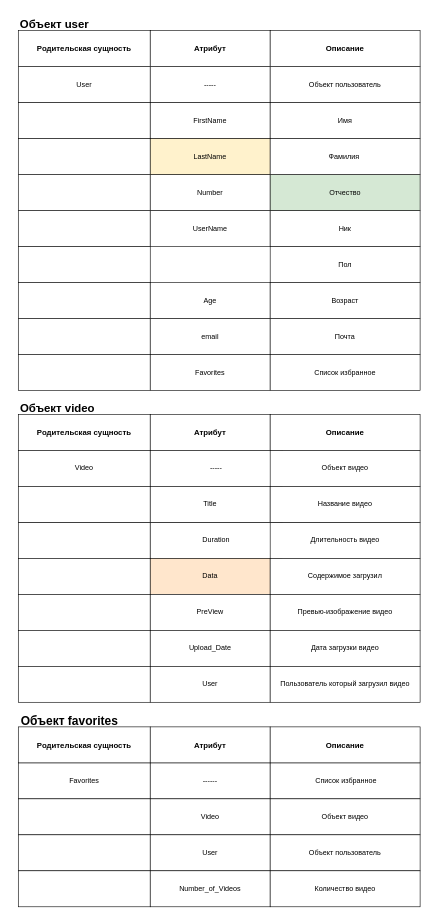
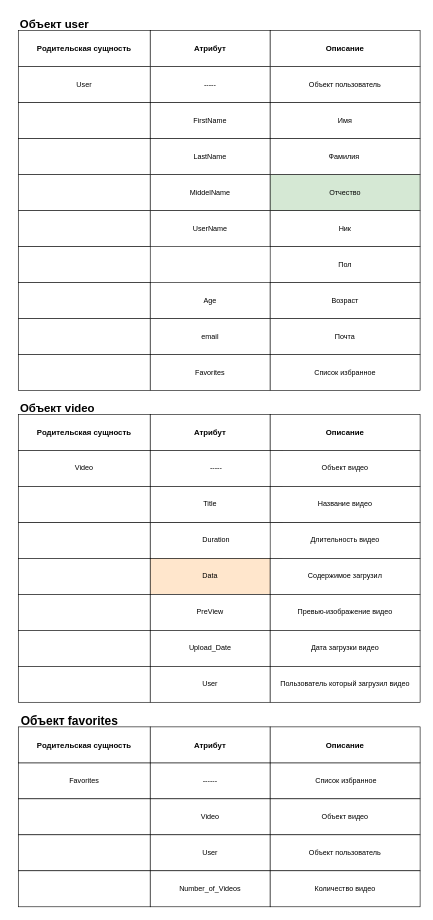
  <mxCell id="0" />
  <mxCell id="1" parent="0" />
  <mxCell id="2" value="&lt;div style=&quot;&quot;&gt;&lt;span style=&quot;background-color: initial;&quot;&gt;User&lt;/span&gt;&lt;/div&gt;" style="rounded=0;whiteSpace=wrap;html=1;align=center;" vertex="1" parent="1"><mxGeometry x="30" y="110" width="220" height="60" as="geometry" /></mxCell>
  <mxCell id="3" value="-----" style="rounded=0;whiteSpace=wrap;html=1;" vertex="1" parent="1"><mxGeometry x="250" y="110" width="200" height="60" as="geometry" /></mxCell>
  <mxCell id="4" value="Объект пользователь" style="rounded=0;whiteSpace=wrap;html=1;align=center;" vertex="1" parent="1"><mxGeometry x="450" y="110" width="250" height="60" as="geometry" /></mxCell>
  <mxCell id="5" value="&lt;b&gt;&lt;font style=&quot;font-size: 13px;&quot;&gt;Родительская сущность&lt;/font&gt;&lt;/b&gt;" style="rounded=0;whiteSpace=wrap;html=1;" vertex="1" parent="1"><mxGeometry x="30" y="50" width="220" height="60" as="geometry" /></mxCell>
  <mxCell id="6" value="&lt;b&gt;&lt;font style=&quot;font-size: 13px;&quot;&gt;Атрибут&lt;/font&gt;&lt;/b&gt;" style="rounded=0;whiteSpace=wrap;html=1;" vertex="1" parent="1"><mxGeometry x="250" y="50" width="200" height="60" as="geometry" /></mxCell>
  <mxCell id="7" value="&lt;b&gt;&lt;font style=&quot;font-size: 13px;&quot;&gt;Описание&lt;/font&gt;&lt;/b&gt;" style="rounded=0;whiteSpace=wrap;html=1;" vertex="1" parent="1"><mxGeometry x="450" y="50" width="250" height="60" as="geometry" /></mxCell>
  <mxCell id="8" value="" style="rounded=0;whiteSpace=wrap;html=1;" vertex="1" parent="1"><mxGeometry x="30" y="170" width="220" height="60" as="geometry" /></mxCell>
  <mxCell id="9" value="FirstName" style="rounded=0;whiteSpace=wrap;html=1;" vertex="1" parent="1"><mxGeometry x="250" y="170" width="200" height="60" as="geometry" /></mxCell>
  <mxCell id="10" value="Имя" style="rounded=0;whiteSpace=wrap;html=1;align=center;" vertex="1" parent="1"><mxGeometry x="450" y="170" width="250" height="60" as="geometry" /></mxCell>
  <mxCell id="11" value="" style="rounded=0;whiteSpace=wrap;html=1;fontStyle=1" vertex="1" parent="1"><mxGeometry x="30" y="350" width="220" height="60" as="geometry" /></mxCell>
  <mxCell id="12" value="UserName" style="rounded=0;whiteSpace=wrap;html=1;" vertex="1" parent="1"><mxGeometry x="250" y="350" width="200" height="60" as="geometry" /></mxCell>
  <mxCell id="13" value="Ник" style="rounded=0;whiteSpace=wrap;html=1;" vertex="1" parent="1"><mxGeometry x="450" y="350" width="250" height="60" as="geometry" /></mxCell>
  <mxCell id="14" value="" style="rounded=0;whiteSpace=wrap;html=1;fontStyle=1" vertex="1" parent="1"><mxGeometry x="30" y="530" width="220" height="60" as="geometry" /></mxCell>
  <mxCell id="15" value="email" style="rounded=0;whiteSpace=wrap;html=1;" vertex="1" parent="1"><mxGeometry x="250" y="530" width="200" height="60" as="geometry" /></mxCell>
  <mxCell id="16" value="Почта" style="rounded=0;whiteSpace=wrap;html=1;" vertex="1" parent="1"><mxGeometry x="450" y="530" width="250" height="60" as="geometry" /></mxCell>
  <mxCell id="17" value="" style="rounded=0;whiteSpace=wrap;html=1;fontStyle=1" vertex="1" parent="1"><mxGeometry x="30" y="410" width="220" height="60" as="geometry" /></mxCell>
  <mxCell id="18" value="Пол" style="rounded=0;whiteSpace=wrap;html=1;" vertex="1" parent="1"><mxGeometry x="450" y="410" width="250" height="60" as="geometry" /></mxCell>
  <mxCell id="19" value="" style="rounded=0;whiteSpace=wrap;html=1;fontStyle=1" vertex="1" parent="1"><mxGeometry x="30" y="470" width="220" height="60" as="geometry" /></mxCell>
  <mxCell id="20" value="Age" style="rounded=0;whiteSpace=wrap;html=1;" vertex="1" parent="1"><mxGeometry x="250" y="470" width="200" height="60" as="geometry" /></mxCell>
  <mxCell id="21" value="Возраст" style="rounded=0;whiteSpace=wrap;html=1;" vertex="1" parent="1"><mxGeometry x="450" y="470" width="250" height="60" as="geometry" /></mxCell>
  <mxCell id="22" value="&lt;font style=&quot;font-size: 19px;&quot;&gt;&lt;b&gt;Объект user&lt;/b&gt;&lt;/font&gt;" style="text;html=1;align=center;verticalAlign=middle;resizable=0;points=[];autosize=1;strokeColor=none;fillColor=none;" vertex="1" parent="1"><mxGeometry x="20" y="20" width="140" height="40" as="geometry" /></mxCell>
  <mxCell id="23" value="Favorites" style="rounded=0;whiteSpace=wrap;html=1;" vertex="1" parent="1"><mxGeometry x="30" y="1271" width="220" height="60" as="geometry" /></mxCell>
  <mxCell id="24" value="------" style="rounded=0;whiteSpace=wrap;html=1;" vertex="1" parent="1"><mxGeometry x="250" y="1271" width="200" height="60" as="geometry" /></mxCell>
  <mxCell id="25" value="&amp;nbsp;Список избранное" style="rounded=0;whiteSpace=wrap;html=1;" vertex="1" parent="1"><mxGeometry x="450" y="1271" width="250" height="60" as="geometry" /></mxCell>
  <mxCell id="26" value="&lt;b&gt;&lt;font style=&quot;font-size: 13px;&quot;&gt;Родительская сущность&lt;/font&gt;&lt;/b&gt;" style="rounded=0;whiteSpace=wrap;html=1;" vertex="1" parent="1"><mxGeometry x="30" y="690" width="220" height="60" as="geometry" /></mxCell>
  <mxCell id="27" value="&lt;b&gt;&lt;font style=&quot;font-size: 13px;&quot;&gt;Атрибут&lt;/font&gt;&lt;/b&gt;" style="rounded=0;whiteSpace=wrap;html=1;" vertex="1" parent="1"><mxGeometry x="250" y="690" width="200" height="60" as="geometry" /></mxCell>
  <mxCell id="28" value="&lt;b&gt;&lt;font style=&quot;font-size: 13px;&quot;&gt;Описание&lt;/font&gt;&lt;/b&gt;" style="rounded=0;whiteSpace=wrap;html=1;" vertex="1" parent="1"><mxGeometry x="450" y="690" width="250" height="60" as="geometry" /></mxCell>
  <mxCell id="29" value="&lt;font style=&quot;font-size: 19px;&quot;&gt;&lt;b&gt;Объект video&lt;/b&gt;&lt;/font&gt;" style="text;html=1;align=center;verticalAlign=middle;resizable=0;points=[];autosize=1;strokeColor=none;fillColor=none;" vertex="1" parent="1"><mxGeometry x="20" y="660" width="150" height="40" as="geometry" /></mxCell>
  <mxCell id="30" value="Video" style="rounded=0;whiteSpace=wrap;html=1;" vertex="1" parent="1"><mxGeometry x="30" y="750" width="220" height="60" as="geometry" /></mxCell>
  <mxCell id="31" value="-----" style="rounded=0;whiteSpace=wrap;html=1;" vertex="1" parent="1"><mxGeometry x="250" y="750" width="220" height="60" as="geometry" /></mxCell>
  <mxCell id="32" value="Объект видео" style="rounded=0;whiteSpace=wrap;html=1;" vertex="1" parent="1"><mxGeometry x="450" y="750" width="250" height="60" as="geometry" /></mxCell>
  <mxCell id="33" value="" style="rounded=0;whiteSpace=wrap;html=1;" vertex="1" parent="1"><mxGeometry x="30" y="870" width="220" height="60" as="geometry" /></mxCell>
  <mxCell id="34" value="Duration" style="rounded=0;whiteSpace=wrap;html=1;" vertex="1" parent="1"><mxGeometry x="250" y="870" width="220" height="60" as="geometry" /></mxCell>
  <mxCell id="35" value="Длительность видео" style="rounded=0;whiteSpace=wrap;html=1;" vertex="1" parent="1"><mxGeometry x="450" y="870" width="250" height="60" as="geometry" /></mxCell>
  <mxCell id="36" value="" style="rounded=0;whiteSpace=wrap;html=1;" vertex="1" parent="1"><mxGeometry x="30" y="810" width="220" height="60" as="geometry" /></mxCell>
  <mxCell id="37" value="Title" style="rounded=0;whiteSpace=wrap;html=1;" vertex="1" parent="1"><mxGeometry x="250" y="810" width="200" height="60" as="geometry" /></mxCell>
  <mxCell id="38" value="Название видео" style="rounded=0;whiteSpace=wrap;html=1;" vertex="1" parent="1"><mxGeometry x="450" y="810" width="250" height="60" as="geometry" /></mxCell>
  <mxCell id="39" value="" style="rounded=0;whiteSpace=wrap;html=1;" vertex="1" parent="1"><mxGeometry x="30" y="930" width="220" height="60" as="geometry" /></mxCell>
  <mxCell id="40" value="Data" style="rounded=0;whiteSpace=wrap;html=1;fillColor=#ffe6cc;" vertex="1" parent="1"><mxGeometry x="250" y="930" width="200" height="60" as="geometry" /></mxCell>
  <mxCell id="41" value="Содержимое загрузил" style="rounded=0;whiteSpace=wrap;html=1;" vertex="1" parent="1"><mxGeometry x="450" y="930" width="250" height="60" as="geometry" /></mxCell>
  <mxCell id="42" value="" style="rounded=0;whiteSpace=wrap;html=1;" vertex="1" parent="1"><mxGeometry x="30" y="990" width="220" height="60" as="geometry" /></mxCell>
  <mxCell id="43" value="PreView" style="rounded=0;whiteSpace=wrap;html=1;" vertex="1" parent="1"><mxGeometry x="250" y="990" width="200" height="60" as="geometry" /></mxCell>
  <mxCell id="44" value="Превью-изображение видео" style="rounded=0;whiteSpace=wrap;html=1;" vertex="1" parent="1"><mxGeometry x="450" y="990" width="250" height="60" as="geometry" /></mxCell>
  <mxCell id="45" value="" style="rounded=0;whiteSpace=wrap;html=1;" vertex="1" parent="1"><mxGeometry x="30" y="1050" width="220" height="60" as="geometry" /></mxCell>
  <mxCell id="46" value="Upload_Date" style="rounded=0;whiteSpace=wrap;html=1;" vertex="1" parent="1"><mxGeometry x="250" y="1050" width="200" height="60" as="geometry" /></mxCell>
  <mxCell id="47" value="Дата загрузки видео" style="rounded=0;whiteSpace=wrap;html=1;" vertex="1" parent="1"><mxGeometry x="450" y="1050" width="250" height="60" as="geometry" /></mxCell>
  <mxCell id="48" value="&lt;font style=&quot;font-size: 20px;&quot;&gt;&lt;b&gt;Объект favorites&lt;/b&gt;&lt;/font&gt;" style="text;html=1;align=center;verticalAlign=middle;resizable=0;points=[];autosize=1;strokeColor=none;fillColor=none;" vertex="1" parent="1"><mxGeometry x="20" y="1180" width="190" height="40" as="geometry" /></mxCell>
  <mxCell id="49" value="&lt;b&gt;&lt;font style=&quot;font-size: 13px;&quot;&gt;Родительская сущность&lt;/font&gt;&lt;/b&gt;" style="rounded=0;whiteSpace=wrap;html=1;" vertex="1" parent="1"><mxGeometry x="30" y="1211" width="220" height="60" as="geometry" /></mxCell>
  <mxCell id="50" value="&lt;b&gt;&lt;font style=&quot;font-size: 13px;&quot;&gt;Атрибут&lt;/font&gt;&lt;/b&gt;" style="rounded=0;whiteSpace=wrap;html=1;" vertex="1" parent="1"><mxGeometry x="250" y="1211" width="200" height="60" as="geometry" /></mxCell>
  <mxCell id="51" value="&lt;b&gt;&lt;font style=&quot;font-size: 13px;&quot;&gt;Описание&lt;/font&gt;&lt;/b&gt;" style="rounded=0;whiteSpace=wrap;html=1;" vertex="1" parent="1"><mxGeometry x="450" y="1211" width="250" height="60" as="geometry" /></mxCell>
  <mxCell id="52" value="" style="rounded=0;whiteSpace=wrap;html=1;" vertex="1" parent="1"><mxGeometry x="30" y="1331" width="220" height="60" as="geometry" /></mxCell>
  <mxCell id="53" value="Video" style="rounded=0;whiteSpace=wrap;html=1;" vertex="1" parent="1"><mxGeometry x="250" y="1331" width="200" height="60" as="geometry" /></mxCell>
  <mxCell id="54" value="Объект видео" style="rounded=0;whiteSpace=wrap;html=1;" vertex="1" parent="1"><mxGeometry x="450" y="1331" width="250" height="60" as="geometry" /></mxCell>
  <mxCell id="55" value="" style="rounded=0;whiteSpace=wrap;html=1;" vertex="1" parent="1"><mxGeometry x="30" y="1391" width="220" height="60" as="geometry" /></mxCell>
  <mxCell id="56" value="User" style="rounded=0;whiteSpace=wrap;html=1;" vertex="1" parent="1"><mxGeometry x="250" y="1391" width="200" height="60" as="geometry" /></mxCell>
  <mxCell id="57" value="Объект пользователь" style="rounded=0;whiteSpace=wrap;html=1;" vertex="1" parent="1"><mxGeometry x="450" y="1391" width="250" height="60" as="geometry" /></mxCell>
  <mxCell id="58" value="" style="rounded=0;whiteSpace=wrap;html=1;" vertex="1" parent="1"><mxGeometry x="30" y="1451" width="220" height="60" as="geometry" /></mxCell>
  <mxCell id="59" value="Number_of_Videos" style="rounded=0;whiteSpace=wrap;html=1;" vertex="1" parent="1"><mxGeometry x="250" y="1451" width="200" height="60" as="geometry" /></mxCell>
  <mxCell id="60" value="Количество видео" style="rounded=0;whiteSpace=wrap;html=1;" vertex="1" parent="1"><mxGeometry x="450" y="1451" width="250" height="60" as="geometry" /></mxCell>
  <mxCell id="61" value="" style="rounded=0;whiteSpace=wrap;html=1;" vertex="1" parent="1"><mxGeometry x="30" y="290" width="220" height="60" as="geometry" /></mxCell>
- <mxCell id="62" value="Number" style="rounded=0;whiteSpace=wrap;html=1;" vertex="1" parent="1"><mxGeometry x="250" y="290" width="200" height="60" as="geometry" /></mxCell>
+ <mxCell id="62" value="MiddelName" style="rounded=0;whiteSpace=wrap;html=1;" vertex="1" parent="1"><mxGeometry x="250" y="290" width="200" height="60" as="geometry" /></mxCell>
  <mxCell id="63" value="Отчество" style="rounded=0;whiteSpace=wrap;html=1;align=center;fillColor=#d5e8d4;" vertex="1" parent="1"><mxGeometry x="450" y="290" width="250" height="60" as="geometry" /></mxCell>
  <mxCell id="64" value="" style="rounded=0;whiteSpace=wrap;html=1;" vertex="1" parent="1"><mxGeometry x="30" y="230" width="220" height="60" as="geometry" /></mxCell>
- <mxCell id="65" value="LastName" style="rounded=0;whiteSpace=wrap;html=1;fillColor=#fff2cc;" vertex="1" parent="1"><mxGeometry x="250" y="230" width="200" height="60" as="geometry" /></mxCell>
+ <mxCell id="65" value="LastName" style="rounded=0;whiteSpace=wrap;html=1;" vertex="1" parent="1"><mxGeometry x="250" y="230" width="200" height="60" as="geometry" /></mxCell>
  <mxCell id="66" value="Фамилия&amp;nbsp;" style="rounded=0;whiteSpace=wrap;html=1;align=center;" vertex="1" parent="1"><mxGeometry x="450" y="230" width="250" height="60" as="geometry" /></mxCell>
  <mxCell id="67" value="" style="rounded=0;whiteSpace=wrap;html=1;fontStyle=1" vertex="1" parent="1"><mxGeometry x="30" y="590" width="220" height="60" as="geometry" /></mxCell>
  <mxCell id="68" value="Favorites" style="rounded=0;whiteSpace=wrap;html=1;" vertex="1" parent="1"><mxGeometry x="250" y="590" width="200" height="60" as="geometry" /></mxCell>
  <mxCell id="69" value="Список избранное" style="rounded=0;whiteSpace=wrap;html=1;" vertex="1" parent="1"><mxGeometry x="450" y="590" width="250" height="60" as="geometry" /></mxCell>
  <mxCell id="70" value="" style="rounded=0;whiteSpace=wrap;html=1;" vertex="1" parent="1"><mxGeometry x="30" y="1110" width="220" height="60" as="geometry" /></mxCell>
  <mxCell id="71" value="User" style="rounded=0;whiteSpace=wrap;html=1;" vertex="1" parent="1"><mxGeometry x="250" y="1110" width="200" height="60" as="geometry" /></mxCell>
  <mxCell id="72" value="Пользователь который загрузил видео" style="rounded=0;whiteSpace=wrap;html=1;" vertex="1" parent="1"><mxGeometry x="450" y="1110" width="250" height="60" as="geometry" /></mxCell>
